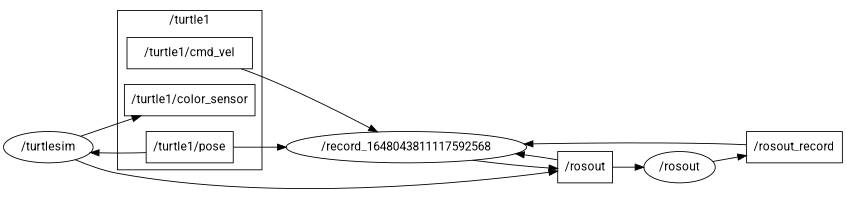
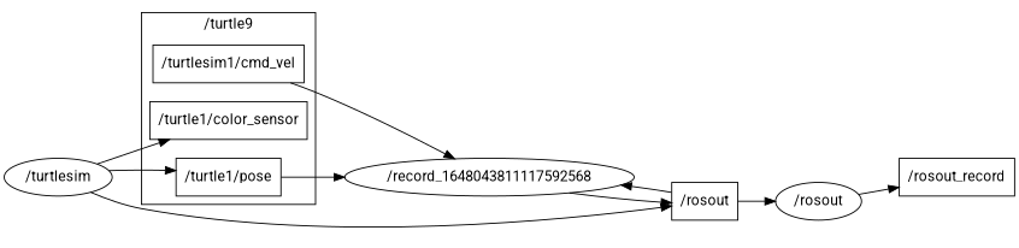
  strict digraph {
    fontname=Roboto
    rankdir=LR
    node [fontname=Roboto shape=rectangle]
    edge [fontname=Roboto]
-   n1 [label="/turtle1/cmd_vel"]
+   n1 [label="/turtlesim1/cmd_vel"]
    n2 [label="/turtle1/color_sensor"]
    n3 [label="/turtle1/pose"]
    n4 [label="/record_1648043811117592568" shape=oval]
    n5 [label="/rosout"]
    n6 [label="/rosout" shape=oval]
    n7 [label="/turtlesim" shape=oval]
    n8 [label="/rosout_record"]
    subgraph cluster_1 {
-     label="/turtle1"
+     label="/turtle9"
      n1
      n2
      n3
    }
    n1 -> n4
    n3 -> n4
    n4 -> n5
    n5 -> n4
    n5 -> n6
    n6 -> n8
    n7 -> n2
-   n3 -> n7
+   n7 -> n3
    n7 -> n5
-   n8 -> n4
  }
